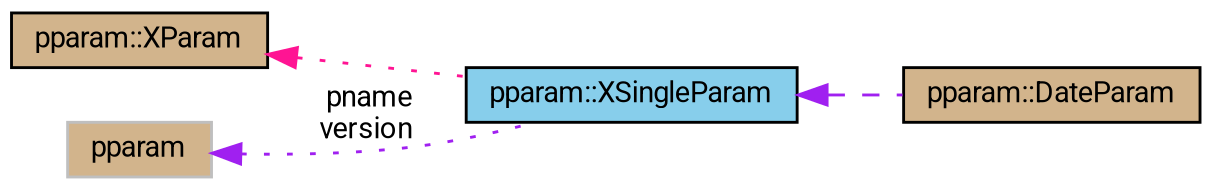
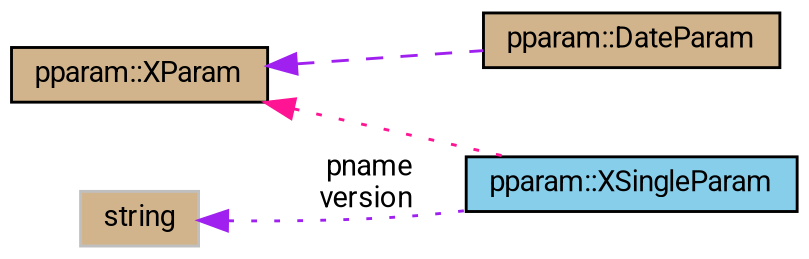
  digraph {
    fontname=Roboto
    rankdir=LR
    node [color=black fillcolor=tan fontname=Roboto fontsize=10 shape=record style=filled]
    edge [color=purple dir=back fontname=Roboto fontsize=10 labelfontname=Helvetica labelfontsize=10 style=dotted]
    n1 [fontcolor=black height=0.2 label="pparam::DateParam" width=0.4]
    n2 [fillcolor=skyblue height=0.2 label="pparam::XSingleParam" width=0.4]
    n3 [height=0.2 label="pparam::XParam" width=0.4]
-   n4 [color=grey75 height=0.2 label=pparam width=0.4]
-   n2 -> n1 [style=dashed]
+   n4 [color=grey75 height=0.2 label=string width=0.4]
+   n3 -> n1 [style=dashed]
    n3 -> n2 [color=deeppink]
    n4 -> n2 [label=" pname\nversion"]
  }
